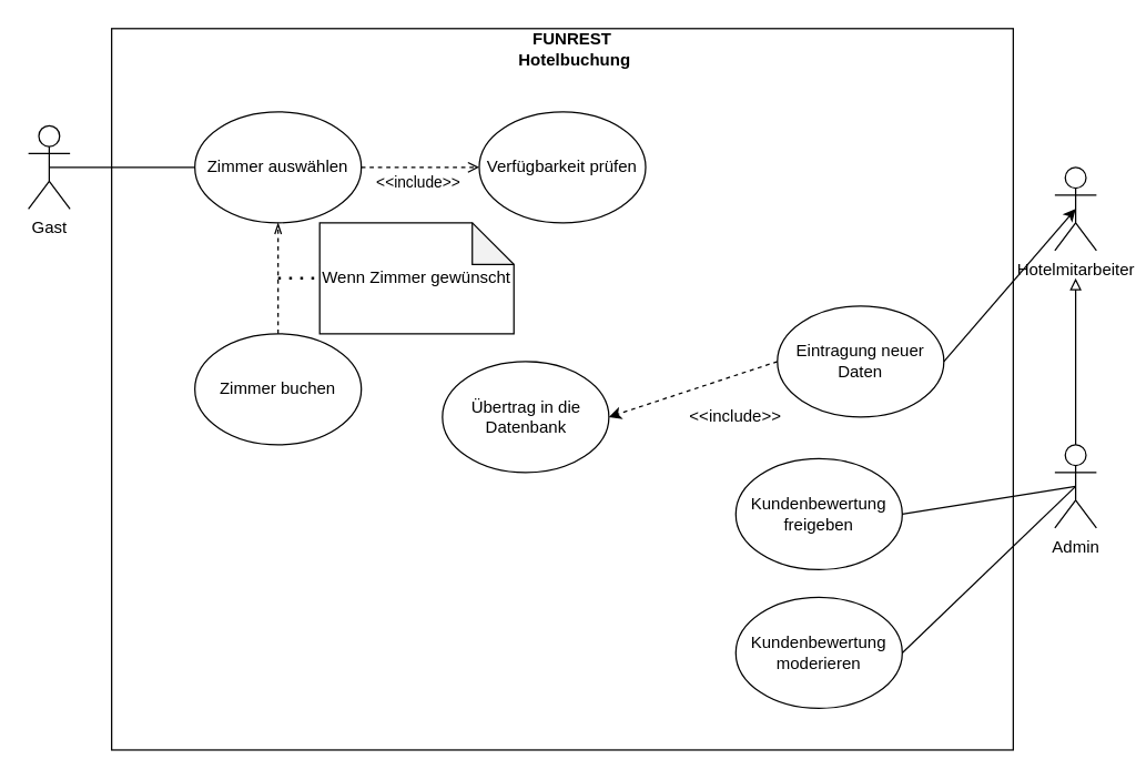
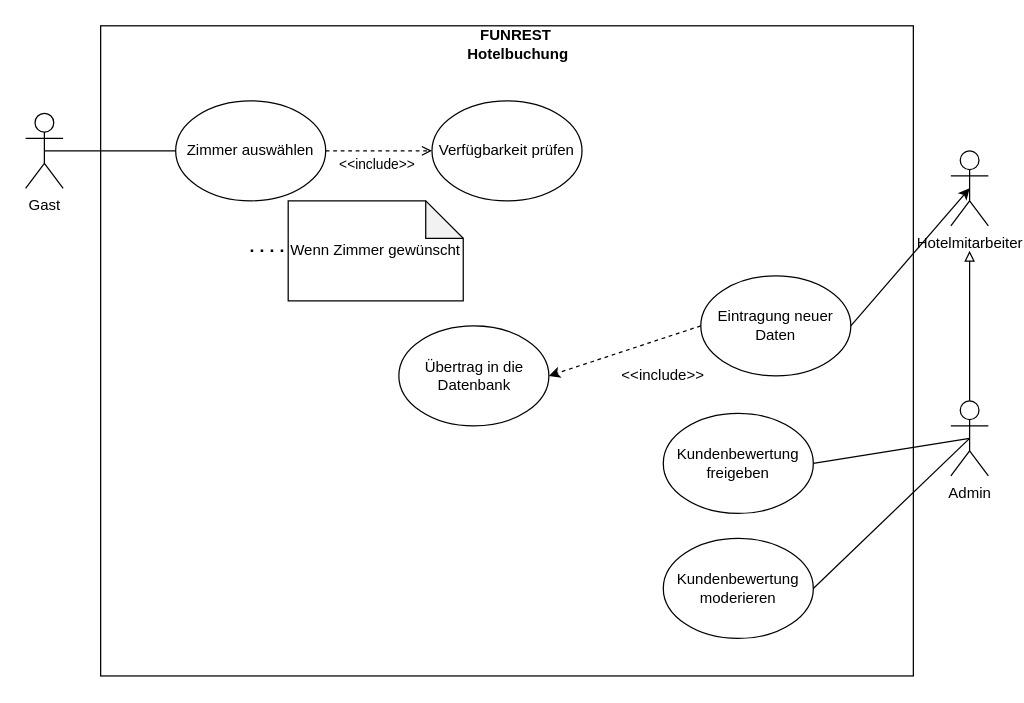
  <mxCell id="0" />
  <mxCell id="1" parent="0" />
  <mxCell id="2" value="" style="rounded=0;whiteSpace=wrap;html=1;connectable=0;allowArrows=0;" vertex="1" parent="1"><mxGeometry x="80" y="20" width="650" height="520" as="geometry" /></mxCell>
  <mxCell id="3" value="&lt;b&gt;FUNREST&amp;nbsp;&lt;/b&gt;&lt;div&gt;&lt;b&gt;Hotelbuchung&lt;/b&gt;&lt;/div&gt;" style="text;html=1;align=center;verticalAlign=middle;whiteSpace=wrap;rounded=0;" vertex="1" parent="1"><mxGeometry x="304" y="20" width="220" height="30" as="geometry" /></mxCell>
  <mxCell id="4" value="Gast" style="shape=umlActor;verticalLabelPosition=bottom;verticalAlign=top;html=1;outlineConnect=0;" vertex="1" parent="1"><mxGeometry x="20" y="90" width="30" height="60" as="geometry" /></mxCell>
  <mxCell id="5" value="Hotelmitarbeiter" style="shape=umlActor;verticalLabelPosition=bottom;verticalAlign=top;html=1;outlineConnect=0;" vertex="1" parent="1"><mxGeometry x="760" y="120" width="30" height="60" as="geometry" /></mxCell>
  <mxCell id="6" value="Zimmer auswählen" style="ellipse;whiteSpace=wrap;html=1;" vertex="1" parent="1"><mxGeometry x="140" y="80" width="120" height="80" as="geometry" /></mxCell>
  <mxCell id="7" value="" style="endArrow=open;html=1;rounded=0;exitX=1;exitY=0.5;exitDx=0;exitDy=0;dashed=1;endFill=0;entryX=0;entryY=0.5;entryDx=0;entryDy=0;" edge="1" parent="1" source="6" target="9"><mxGeometry width="50" height="50" relative="1" as="geometry"><mxPoint x="390" y="290" as="sourcePoint" /><mxPoint x="370" y="120" as="targetPoint" /></mxGeometry></mxCell>
  <mxCell id="8" value="&amp;lt;&amp;lt;include&amp;gt;&amp;gt;" style="edgeLabel;html=1;align=center;verticalAlign=middle;resizable=0;points=[];" vertex="1" connectable="0" parent="7"><mxGeometry x="-0.388" y="-1" relative="1" as="geometry"><mxPoint x="14" y="9" as="offset" /></mxGeometry></mxCell>
  <mxCell id="9" value="Verfügbarkeit prüfen" style="ellipse;whiteSpace=wrap;html=1;" vertex="1" parent="1"><mxGeometry x="345" y="80" width="120" height="80" as="geometry" /></mxCell>
  <mxCell id="10" value="" style="endArrow=none;html=1;rounded=0;entryX=0;entryY=0.5;entryDx=0;entryDy=0;exitX=0.5;exitY=0.5;exitDx=0;exitDy=0;exitPerimeter=0;" edge="1" parent="1" source="4" target="6"><mxGeometry width="50" height="50" relative="1" as="geometry"><mxPoint x="390" y="290" as="sourcePoint" /><mxPoint x="440" y="240" as="targetPoint" /></mxGeometry></mxCell>
- <mxCell id="11" value="Zimmer buchen" style="ellipse;whiteSpace=wrap;html=1;" vertex="1" parent="1"><mxGeometry x="140" y="240" width="120" height="80" as="geometry" /></mxCell>
- <mxCell id="12" value="" style="endArrow=openThin;html=1;rounded=0;entryX=0.5;entryY=1;entryDx=0;entryDy=0;exitX=0.5;exitY=0;exitDx=0;exitDy=0;endFill=0;dashed=1;" edge="1" parent="1" source="11" target="6"><mxGeometry width="50" height="50" relative="1" as="geometry"><mxPoint x="390" y="290" as="sourcePoint" /><mxPoint x="440" y="240" as="targetPoint" /></mxGeometry></mxCell>
  <mxCell id="13" value="Wenn Zimmer gewünscht" style="shape=note;whiteSpace=wrap;html=1;backgroundOutline=1;darkOpacity=0.05;" vertex="1" parent="1"><mxGeometry x="230" y="160" width="140" height="80" as="geometry" /></mxCell>
  <mxCell id="14" value="" style="endArrow=none;dashed=1;html=1;dashPattern=1 3;strokeWidth=2;rounded=0;entryX=0;entryY=0.5;entryDx=0;entryDy=0;entryPerimeter=0;" edge="1" parent="1" target="13"><mxGeometry width="50" height="50" relative="1" as="geometry"><mxPoint x="200" y="200" as="sourcePoint" /><mxPoint x="440" y="240" as="targetPoint" /></mxGeometry></mxCell>
  <mxCell id="15" value="Eintragung neuer Daten" style="ellipse;whiteSpace=wrap;html=1;" vertex="1" parent="1"><mxGeometry x="560" y="220" width="120" height="80" as="geometry" /></mxCell>
  <mxCell id="16" value="" style="endArrow=classic;html=1;rounded=0;entryX=0.5;entryY=0.5;entryDx=0;entryDy=0;entryPerimeter=0;exitX=1;exitY=0.5;exitDx=0;exitDy=0;" edge="1" parent="1" source="15" target="5"><mxGeometry width="50" height="50" relative="1" as="geometry"><mxPoint x="390" y="290" as="sourcePoint" /><mxPoint x="440" y="240" as="targetPoint" /></mxGeometry></mxCell>
  <mxCell id="17" value="Übertrag in die Datenbank" style="ellipse;whiteSpace=wrap;html=1;" vertex="1" parent="1"><mxGeometry x="318.5" y="260" width="120" height="80" as="geometry" /></mxCell>
  <mxCell id="18" value="" style="endArrow=classic;html=1;rounded=0;exitX=0;exitY=0.5;exitDx=0;exitDy=0;entryX=1;entryY=0.5;entryDx=0;entryDy=0;dashed=1;" edge="1" parent="1" source="15" target="17"><mxGeometry width="50" height="50" relative="1" as="geometry"><mxPoint x="390" y="290" as="sourcePoint" /><mxPoint x="440" y="240" as="targetPoint" /></mxGeometry></mxCell>
  <mxCell id="19" value="&amp;lt;&amp;lt;include&amp;gt;&amp;gt;" style="text;html=1;align=center;verticalAlign=middle;whiteSpace=wrap;rounded=0;" vertex="1" parent="1"><mxGeometry x="500" y="285" width="60" height="30" as="geometry" /></mxCell>
  <mxCell id="20" value="Admin" style="shape=umlActor;verticalLabelPosition=bottom;verticalAlign=top;html=1;outlineConnect=0;" vertex="1" parent="1"><mxGeometry x="760" y="320" width="30" height="60" as="geometry" /></mxCell>
  <mxCell id="21" value="" style="endArrow=block;html=1;rounded=0;exitX=0.5;exitY=0;exitDx=0;exitDy=0;exitPerimeter=0;endFill=0;" edge="1" parent="1" source="20"><mxGeometry width="50" height="50" relative="1" as="geometry"><mxPoint x="390" y="290" as="sourcePoint" /><mxPoint x="775" y="200" as="targetPoint" /></mxGeometry></mxCell>
  <mxCell id="22" value="Kundenbewertung freigeben" style="ellipse;whiteSpace=wrap;html=1;" vertex="1" parent="1"><mxGeometry x="530" y="330" width="120" height="80" as="geometry" /></mxCell>
  <mxCell id="23" value="Kundenbewertung moderieren" style="ellipse;whiteSpace=wrap;html=1;" vertex="1" parent="1"><mxGeometry x="530" y="430" width="120" height="80" as="geometry" /></mxCell>
  <mxCell id="24" value="" style="endArrow=none;html=1;rounded=0;entryX=0.5;entryY=0.5;entryDx=0;entryDy=0;entryPerimeter=0;exitX=1;exitY=0.5;exitDx=0;exitDy=0;" edge="1" parent="1" source="22" target="20"><mxGeometry width="50" height="50" relative="1" as="geometry"><mxPoint x="390" y="290" as="sourcePoint" /><mxPoint x="440" y="240" as="targetPoint" /></mxGeometry></mxCell>
  <mxCell id="25" value="" style="endArrow=none;html=1;rounded=0;entryX=0.5;entryY=0.5;entryDx=0;entryDy=0;entryPerimeter=0;exitX=1;exitY=0.5;exitDx=0;exitDy=0;" edge="1" parent="1" source="23" target="20"><mxGeometry width="50" height="50" relative="1" as="geometry"><mxPoint x="390" y="290" as="sourcePoint" /><mxPoint x="440" y="240" as="targetPoint" /></mxGeometry></mxCell>
